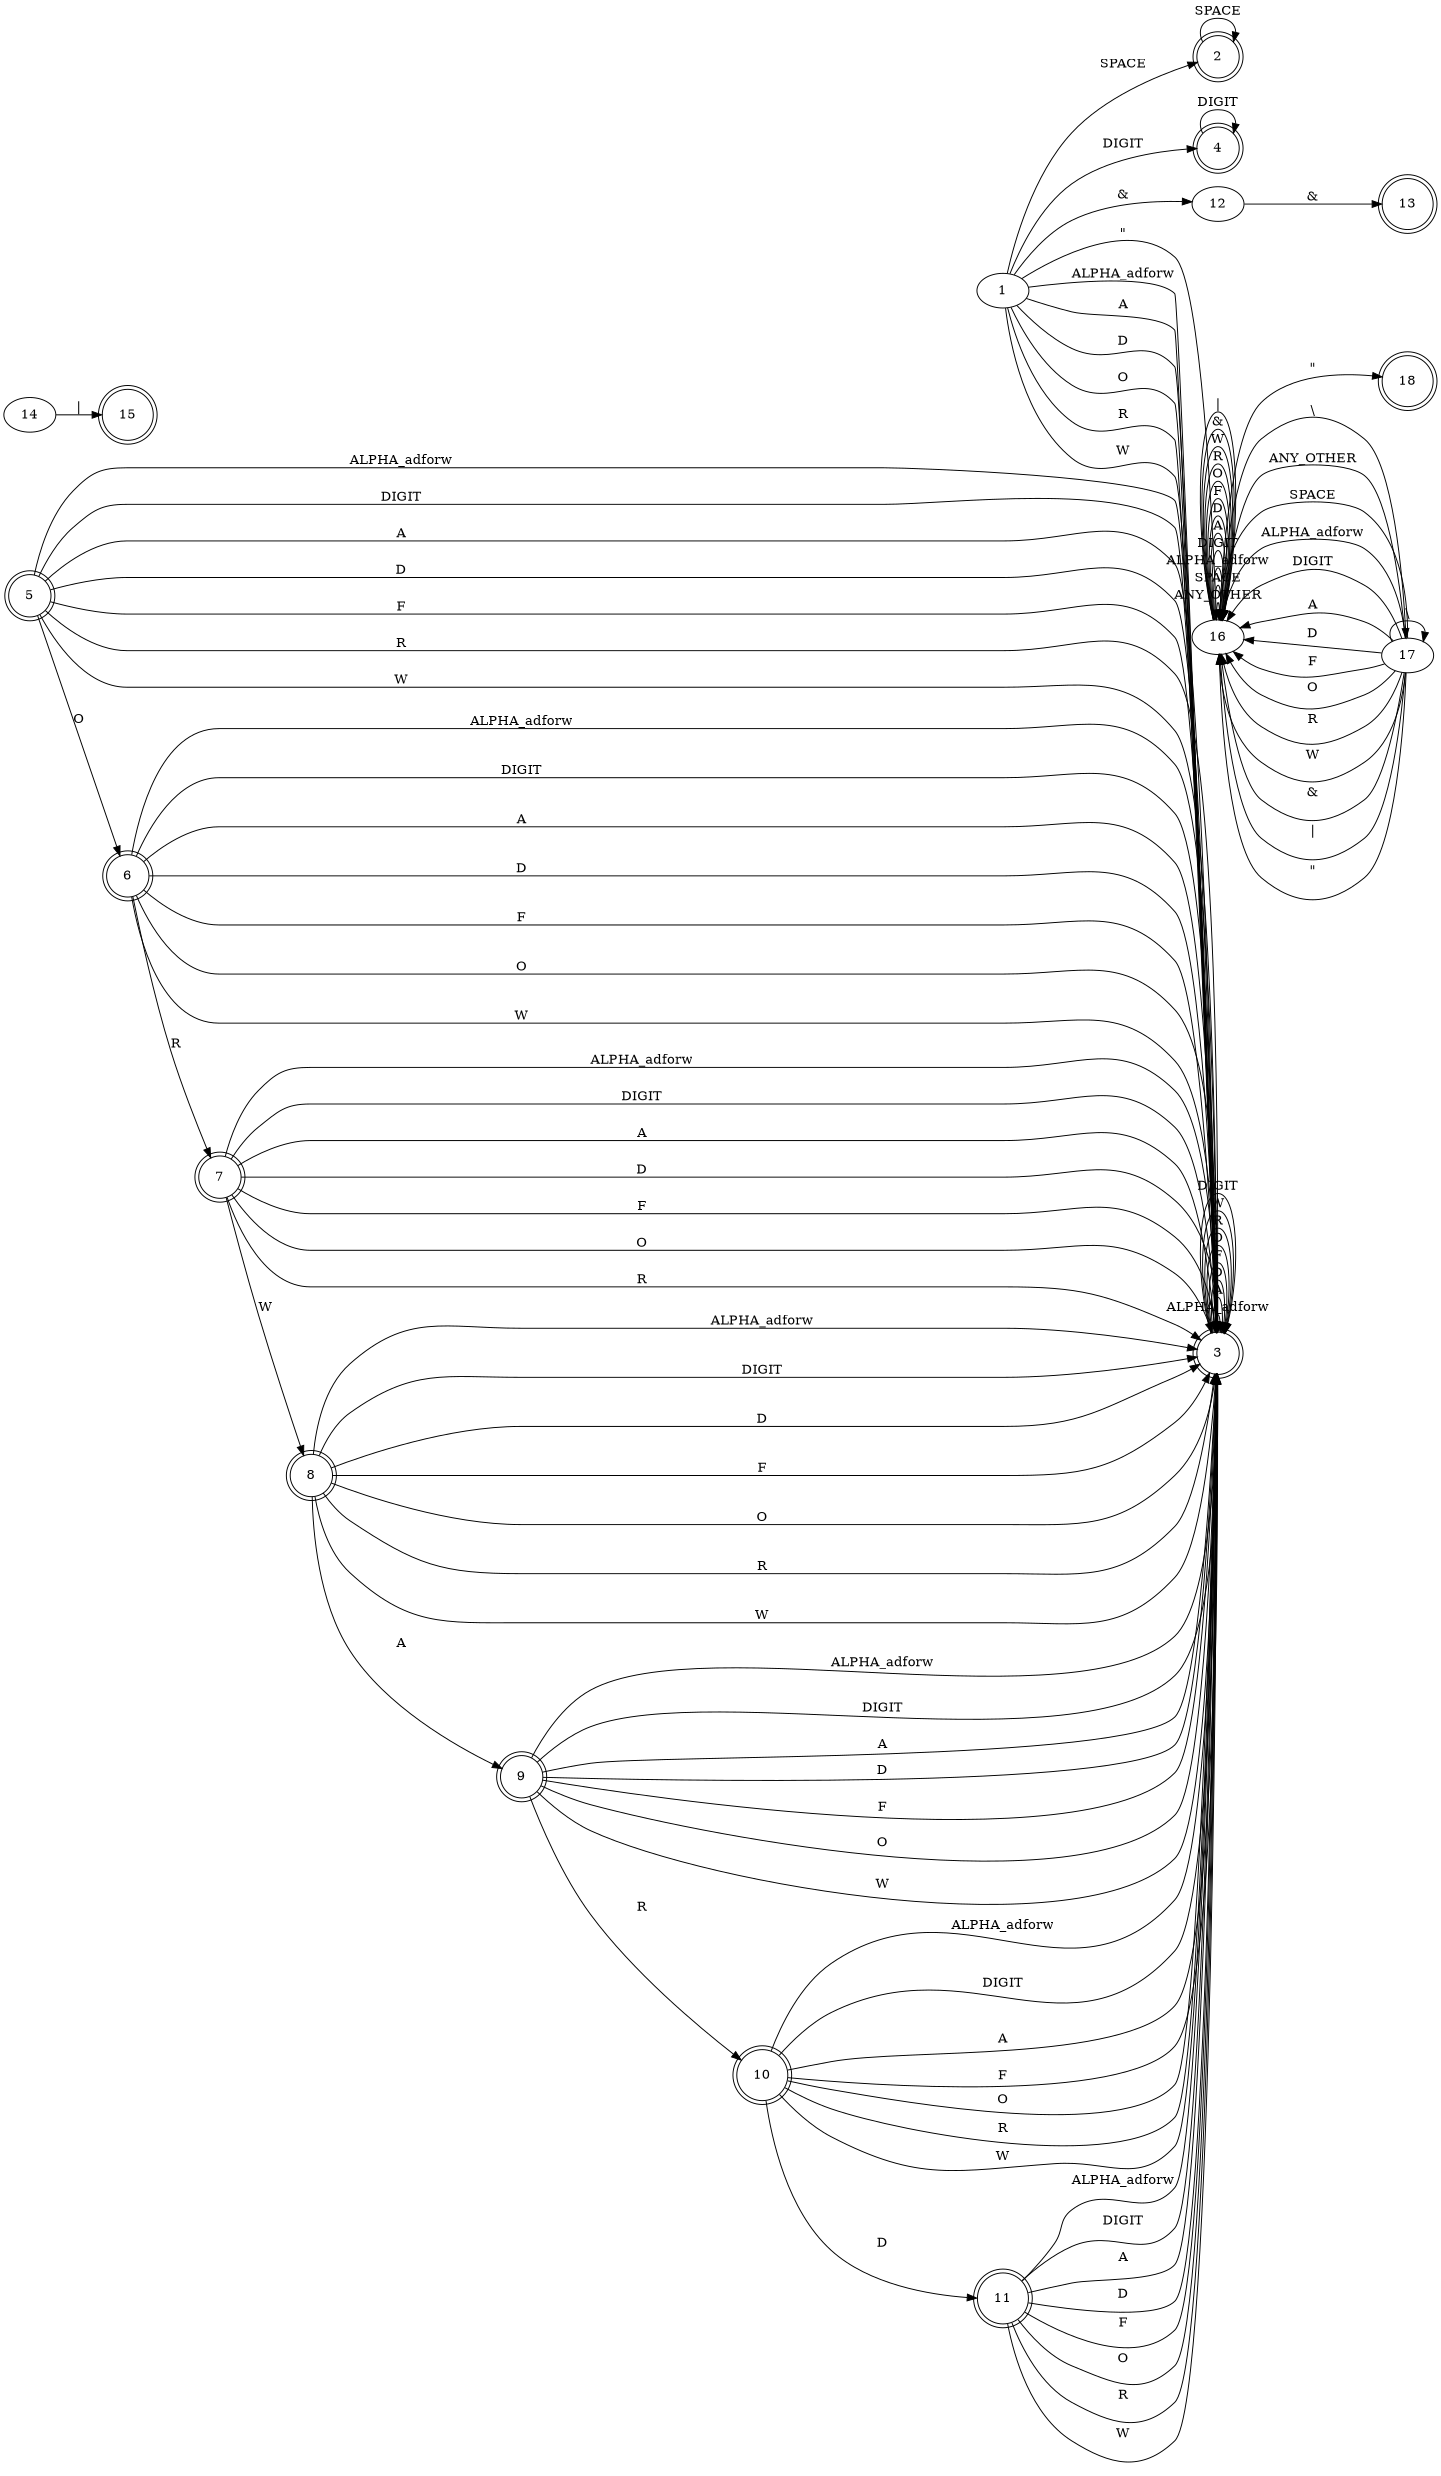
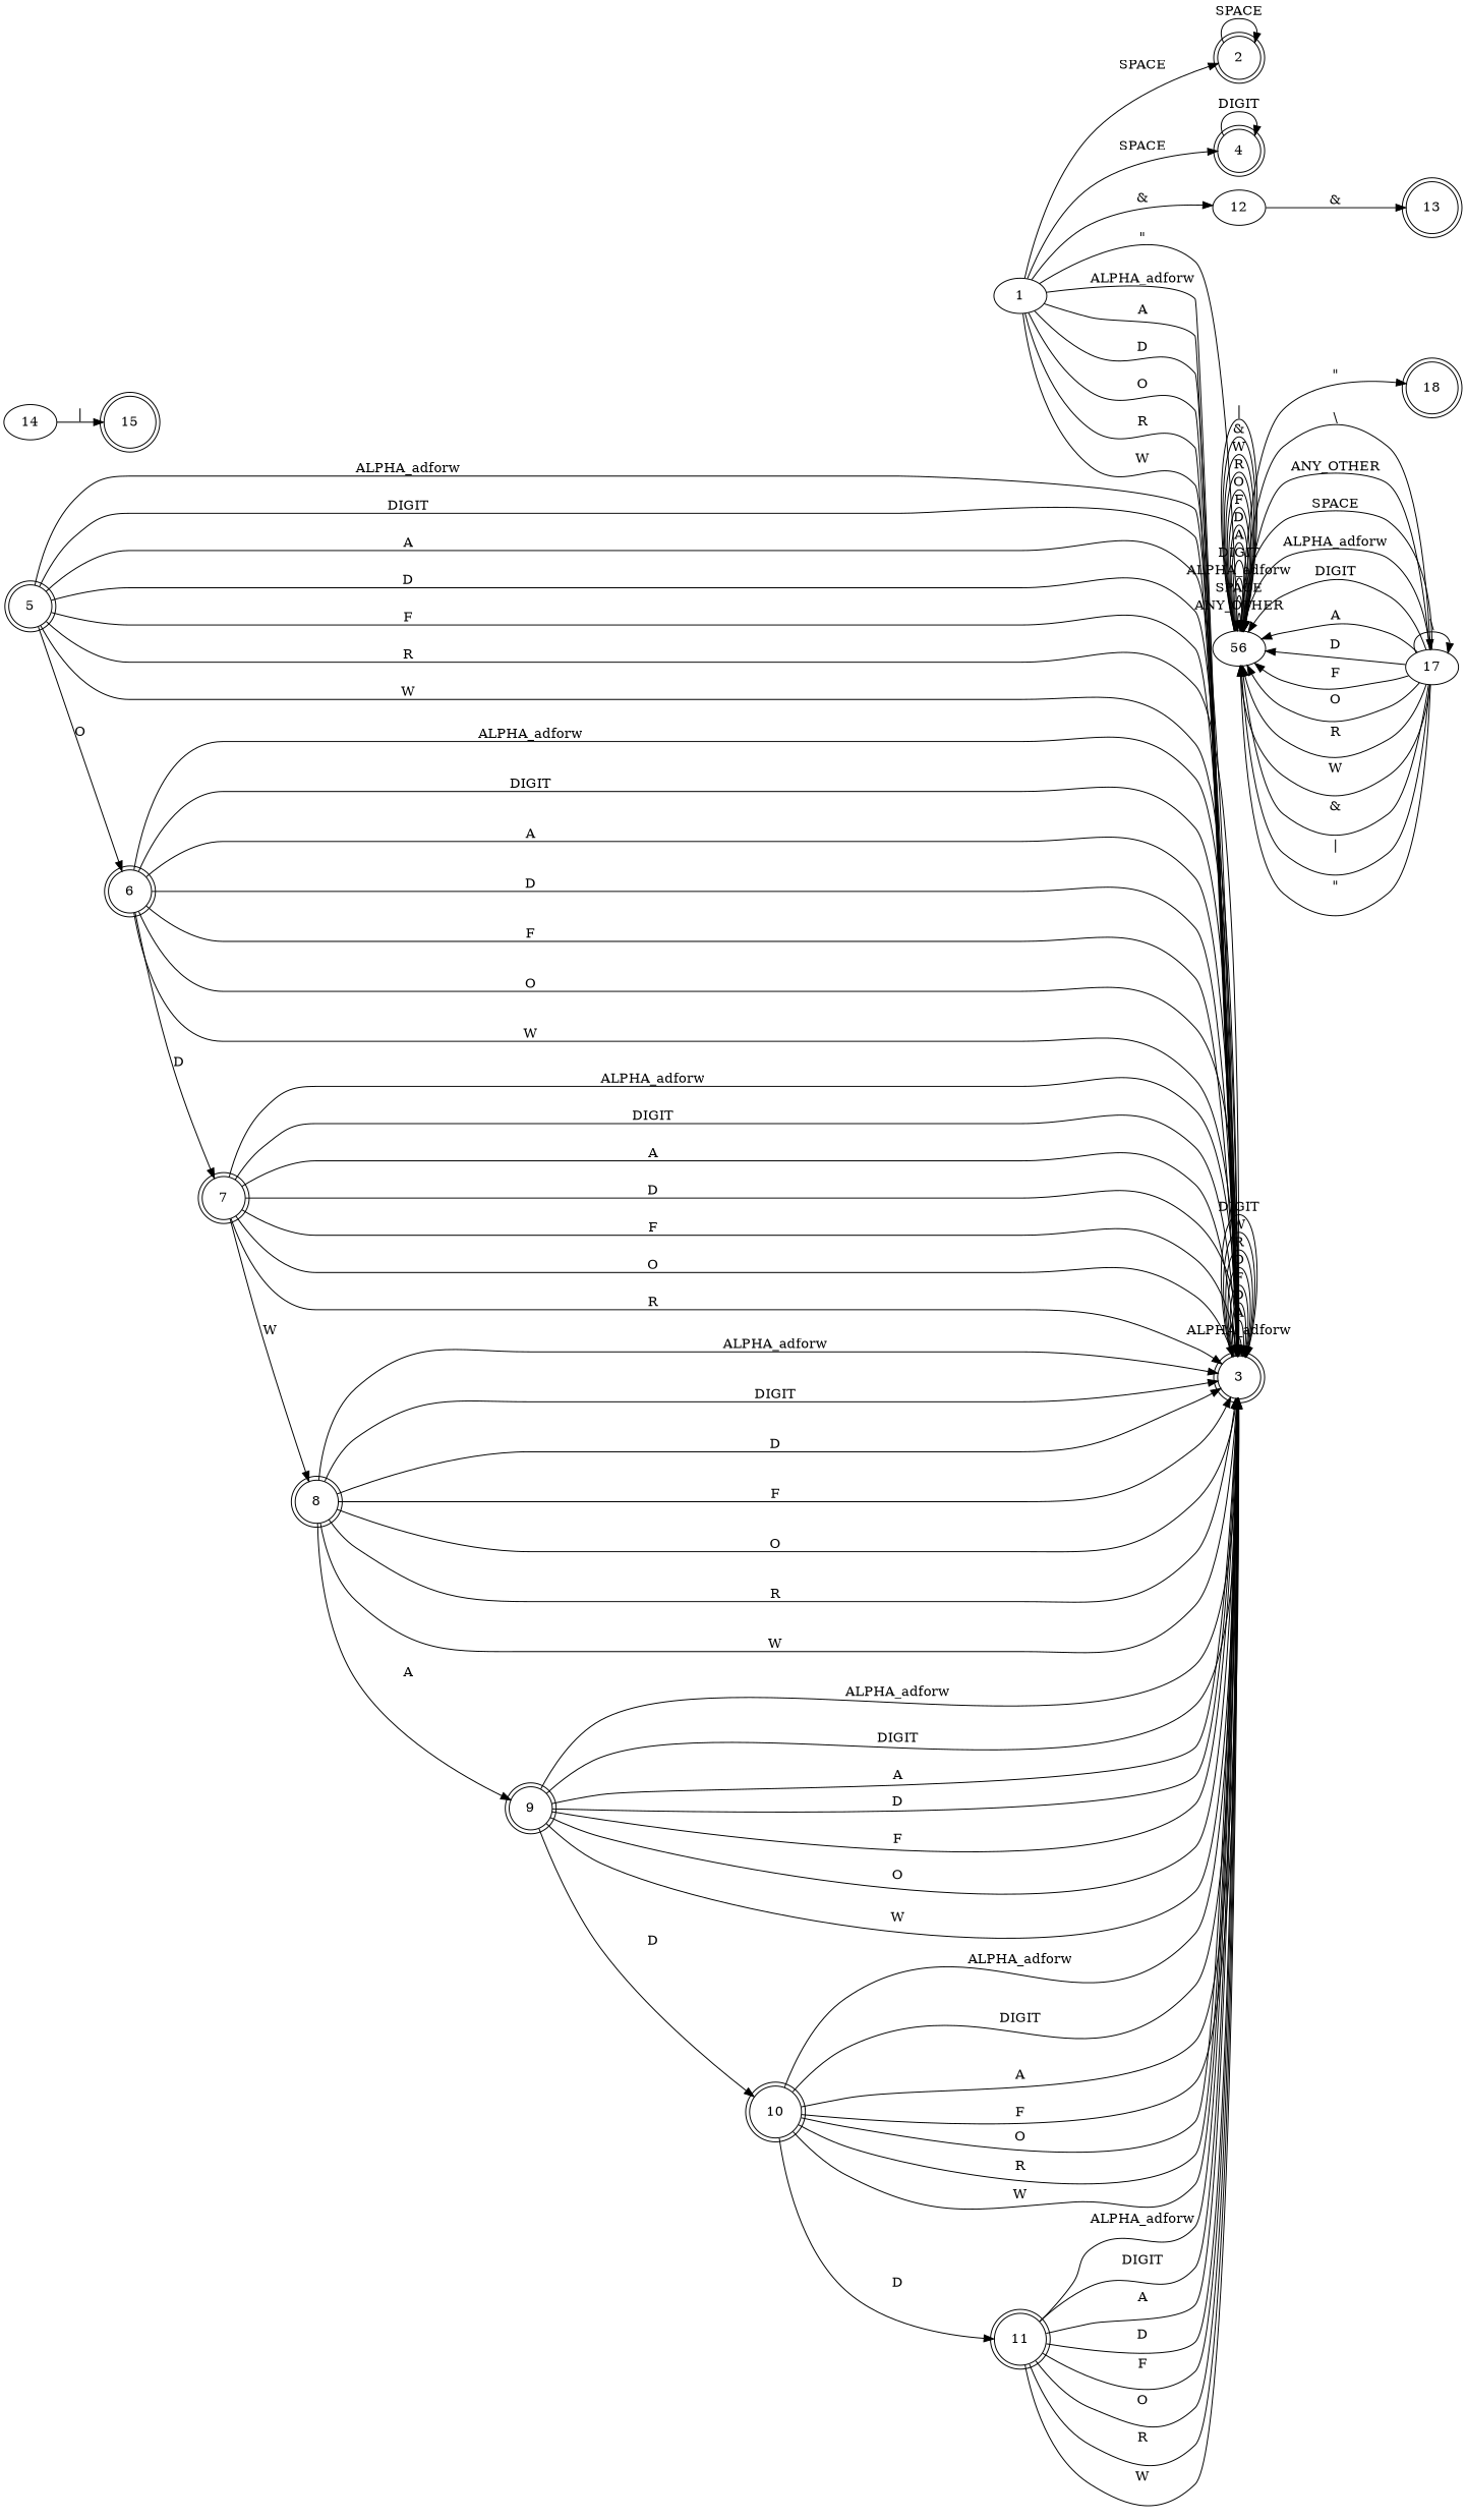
  digraph {
    rankdir=LR
    node [shape=doublecircle]
    2
    3
    4
    5
    6
    7
    8
    9
    10
    11
    1 [shape=""]
    12 [shape=""]
-   16 [shape=""]
+   16 [label=56 shape=""]
    13
    14 [shape=""]
    15
    18
    17 [shape=""]
    2 -> 2 [label=SPACE]
    3 -> 3 [label=ALPHA_adforw]
    3 -> 3 [label=A]
    3 -> 3 [label=D]
    3 -> 3 [label=F]
    3 -> 3 [label=O]
    3 -> 3 [label=R]
    3 -> 3 [label=W]
    3 -> 3 [label=DIGIT]
    4 -> 4 [label=DIGIT]
    5 -> 3 [label=ALPHA_adforw]
    5 -> 3 [label=DIGIT]
    5 -> 3 [label=A]
    5 -> 3 [label=D]
    5 -> 3 [label=F]
    5 -> 3 [label=R]
    5 -> 3 [label=W]
    5 -> 6 [label=O]
    6 -> 3 [label=ALPHA_adforw]
    6 -> 3 [label=DIGIT]
    6 -> 3 [label=A]
    6 -> 3 [label=D]
    6 -> 3 [label=F]
    6 -> 3 [label=O]
    6 -> 3 [label=W]
-   6 -> 7 [label=R]
+   6 -> 7 [label=D]
    7 -> 3 [label=ALPHA_adforw]
    7 -> 3 [label=DIGIT]
    7 -> 3 [label=A]
    7 -> 3 [label=D]
    7 -> 3 [label=F]
    7 -> 3 [label=O]
    7 -> 3 [label=R]
    7 -> 8 [label=W]
    8 -> 3 [label=ALPHA_adforw]
    8 -> 3 [label=DIGIT]
    8 -> 3 [label=D]
    8 -> 3 [label=F]
    8 -> 3 [label=O]
    8 -> 3 [label=R]
    8 -> 3 [label=W]
    8 -> 9 [label=A]
    9 -> 3 [label=ALPHA_adforw]
    9 -> 3 [label=DIGIT]
    9 -> 3 [label=A]
    9 -> 3 [label=D]
    9 -> 3 [label=F]
    9 -> 3 [label=O]
    9 -> 3 [label=W]
-   9 -> 10 [label=R]
+   9 -> 10 [label=D]
    10 -> 3 [label=ALPHA_adforw]
    10 -> 3 [label=DIGIT]
    10 -> 3 [label=A]
    10 -> 3 [label=F]
    10 -> 3 [label=O]
    10 -> 3 [label=R]
    10 -> 3 [label=W]
    10 -> 11 [label=D]
    11 -> 3 [label=ALPHA_adforw]
    11 -> 3 [label=DIGIT]
    11 -> 3 [label=A]
    11 -> 3 [label=D]
    11 -> 3 [label=F]
    11 -> 3 [label=O]
    11 -> 3 [label=R]
    11 -> 3 [label=W]
    1 -> 2 [label=SPACE]
    1 -> 3 [label=ALPHA_adforw]
    1 -> 3 [label=A]
    1 -> 3 [label=D]
    1 -> 3 [label=O]
    1 -> 3 [label=R]
    1 -> 3 [label=W]
-   1 -> 4 [label=DIGIT]
+   1 -> 4 [label=SPACE]
    1 -> 12 [label="&"]
    1 -> 16 [label="\""]
    12 -> 13 [label="&"]
    16 -> 16 [label=ANY_OTHER]
    16 -> 16 [label=SPACE]
    16 -> 16 [label=ALPHA_adforw]
    16 -> 16 [label=DIGIT]
    16 -> 16 [label=A]
    16 -> 16 [label=D]
    16 -> 16 [label=F]
    16 -> 16 [label=O]
    16 -> 16 [label=R]
    16 -> 16 [label=W]
    16 -> 16 [label="&"]
    16 -> 16 [label="|"]
    16 -> 18 [label="\""]
    16 -> 17 [label="\\"]
    14 -> 15 [label="|"]
    17 -> 16 [label=ANY_OTHER]
    17 -> 16 [label=SPACE]
    17 -> 16 [label=ALPHA_adforw]
    17 -> 16 [label=DIGIT]
    17 -> 16 [label=A]
    17 -> 16 [label=D]
    17 -> 16 [label=F]
    17 -> 16 [label=O]
    17 -> 16 [label=R]
    17 -> 16 [label=W]
    17 -> 16 [label="&"]
    17 -> 16 [label="|"]
    17 -> 16 [label="\""]
    17 -> 17 [label="\\"]
  }
